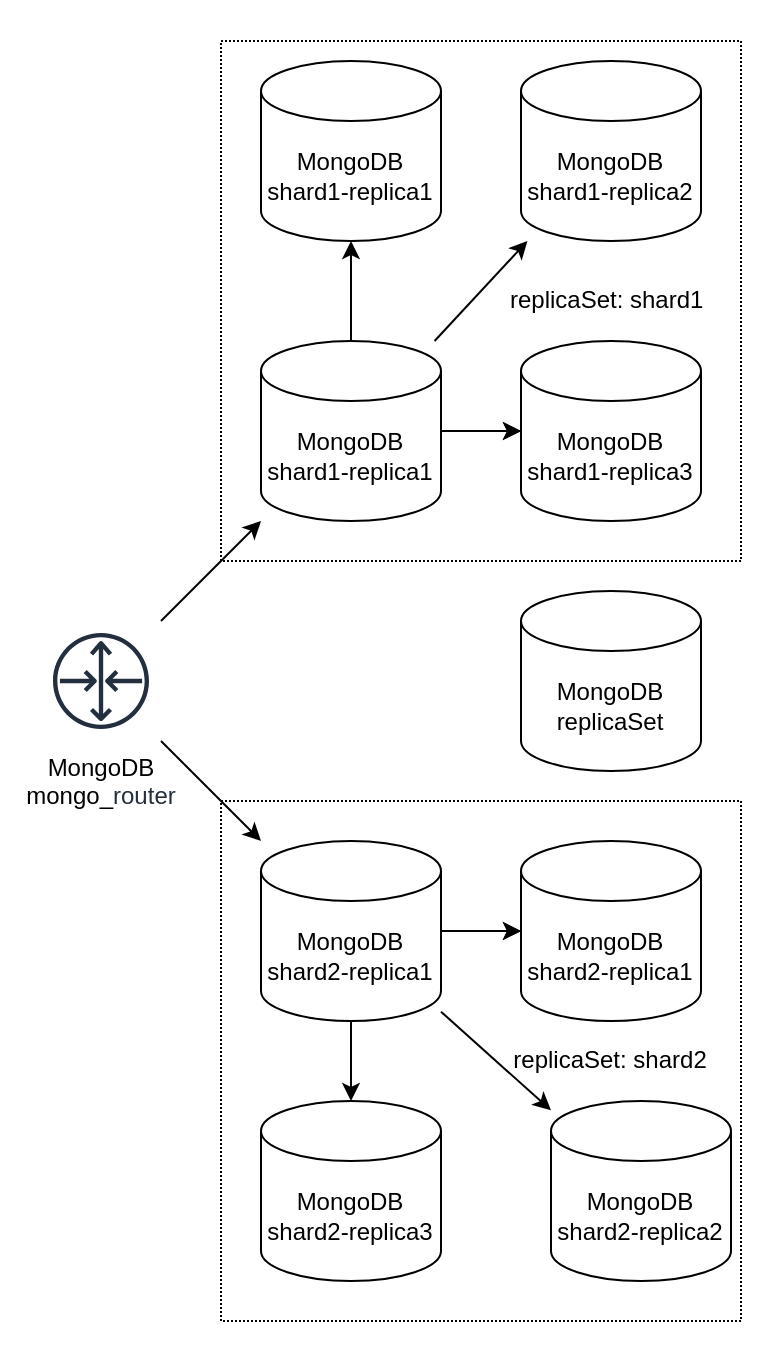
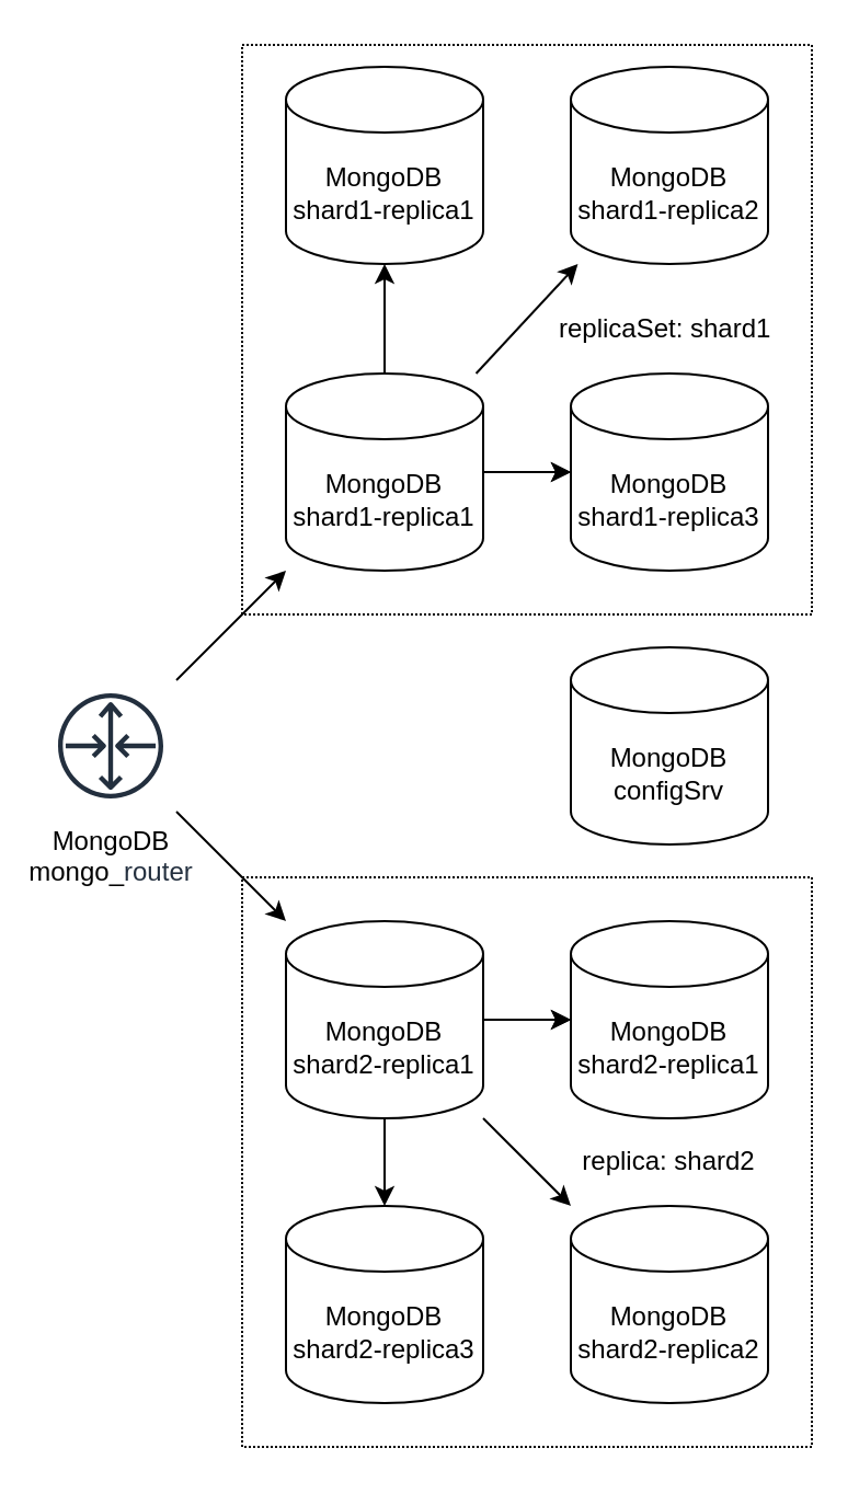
  <mxCell id="0" />
  <mxCell id="1" parent="0" />
- <mxCell id="2" value="&amp;nbsp; &amp;nbsp; &amp;nbsp; &amp;nbsp; &amp;nbsp; &amp;nbsp; &amp;nbsp; &amp;nbsp; &amp;nbsp; &amp;nbsp; &amp;nbsp; &amp;nbsp; &amp;nbsp; &amp;nbsp; &amp;nbsp; &amp;nbsp; &amp;nbsp; &amp;nbsp; &amp;nbsp; &amp;nbsp;replicaSet: shard2" style="whiteSpace=wrap;html=1;aspect=fixed;fillColor=none;dashed=1;dashPattern=1 1;" vertex="1" parent="1"><mxGeometry x="110" y="400" width="260" height="260" as="geometry" /></mxCell>
+ <mxCell id="2" value="&amp;nbsp; &amp;nbsp; &amp;nbsp; &amp;nbsp; &amp;nbsp; &amp;nbsp; &amp;nbsp; &amp;nbsp; &amp;nbsp; &amp;nbsp; &amp;nbsp; &amp;nbsp; &amp;nbsp; &amp;nbsp; &amp;nbsp; &amp;nbsp; &amp;nbsp; &amp;nbsp; &amp;nbsp; &amp;nbsp;replica: shard2" style="whiteSpace=wrap;html=1;aspect=fixed;fillColor=none;dashed=1;dashPattern=1 1;" vertex="1" parent="1"><mxGeometry x="110" y="400" width="260" height="260" as="geometry" /></mxCell>
  <mxCell id="3" value="&amp;nbsp; &amp;nbsp; &amp;nbsp; &amp;nbsp; &amp;nbsp; &amp;nbsp; &amp;nbsp; &amp;nbsp; &amp;nbsp; &amp;nbsp; &amp;nbsp; &amp;nbsp; &amp;nbsp; &amp;nbsp; &amp;nbsp; &amp;nbsp; &amp;nbsp; &amp;nbsp; &amp;nbsp; replicaSet: shard1" style="whiteSpace=wrap;html=1;aspect=fixed;fillColor=none;dashed=1;dashPattern=1 1;" vertex="1" parent="1"><mxGeometry x="110" width="260" height="260" as="geometry" y="20" /></mxCell>
  <mxCell id="4" value="" style="edgeStyle=orthogonalEdgeStyle;rounded=0;orthogonalLoop=1;jettySize=auto;html=1;" edge="1" parent="1" source="7" target="17"><mxGeometry relative="1" as="geometry" /></mxCell>
  <mxCell id="5" value="" style="rounded=0;orthogonalLoop=1;jettySize=auto;html=1;" edge="1" parent="1" source="7" target="18"><mxGeometry relative="1" as="geometry" /></mxCell>
  <mxCell id="6" value="" style="edgeStyle=orthogonalEdgeStyle;rounded=0;orthogonalLoop=1;jettySize=auto;html=1;" edge="1" parent="1" source="7" target="20"><mxGeometry relative="1" as="geometry" /></mxCell>
  <mxCell id="7" value="MongoDB&lt;br&gt;shard1-replica1" style="shape=cylinder3;whiteSpace=wrap;html=1;boundedLbl=1;backgroundOutline=1;size=15;" parent="1" vertex="1"><mxGeometry x="130" y="170" width="90" height="90" as="geometry" /></mxCell>
  <mxCell id="8" value="" style="rounded=0;orthogonalLoop=1;jettySize=auto;html=1;" edge="1" parent="1" source="10" target="7"><mxGeometry relative="1" as="geometry"><mxPoint x="50" y="230" as="targetPoint" /></mxGeometry></mxCell>
  <mxCell id="9" value="" style="rounded=0;orthogonalLoop=1;jettySize=auto;html=1;" edge="1" parent="1" source="10" target="15"><mxGeometry relative="1" as="geometry"><mxPoint x="50" y="450" as="targetPoint" /></mxGeometry></mxCell>
  <mxCell id="10" value="&lt;span style=&quot;color: rgb(0, 0, 0); text-wrap: wrap;&quot;&gt;MongoDB&lt;/span&gt;&lt;br style=&quot;color: rgb(0, 0, 0); text-wrap: wrap;&quot;&gt;&lt;span style=&quot;color: rgb(0, 0, 0); text-wrap: wrap;&quot;&gt;mongo_&lt;/span&gt;router" style="sketch=0;outlineConnect=0;fontColor=#232F3E;gradientColor=none;strokeColor=#232F3E;fillColor=#ffffff;dashed=0;verticalLabelPosition=bottom;verticalAlign=top;align=center;html=1;fontSize=12;fontStyle=0;aspect=fixed;shape=mxgraph.aws4.resourceIcon;resIcon=mxgraph.aws4.router;" vertex="1" parent="1"><mxGeometry x="20" y="310" width="60" height="60" as="geometry" /></mxCell>
  <mxCell id="11" value="" style="edgeStyle=orthogonalEdgeStyle;rounded=0;orthogonalLoop=1;jettySize=auto;html=1;" edge="1" parent="1" source="15" target="21"><mxGeometry relative="1" as="geometry" /></mxCell>
  <mxCell id="12" value="" style="edgeStyle=orthogonalEdgeStyle;rounded=0;orthogonalLoop=1;jettySize=auto;html=1;" edge="1" parent="1" source="15" target="21"><mxGeometry relative="1" as="geometry" /></mxCell>
  <mxCell id="13" value="" style="edgeStyle=orthogonalEdgeStyle;rounded=0;orthogonalLoop=1;jettySize=auto;html=1;" edge="1" parent="1" source="15" target="23"><mxGeometry relative="1" as="geometry" /></mxCell>
  <mxCell id="14" value="" style="rounded=0;orthogonalLoop=1;jettySize=auto;html=1;" edge="1" parent="1" source="15" target="22"><mxGeometry relative="1" as="geometry"><mxPoint x="440" y="485" as="targetPoint" /></mxGeometry></mxCell>
  <mxCell id="15" value="MongoDB&lt;br&gt;shard2-replica1" style="shape=cylinder3;whiteSpace=wrap;html=1;boundedLbl=1;backgroundOutline=1;size=15;" vertex="1" parent="1"><mxGeometry x="130" y="420" width="90" height="90" as="geometry" /></mxCell>
- <mxCell id="16" value="MongoDB&lt;br&gt;replicaSet" style="shape=cylinder3;whiteSpace=wrap;html=1;boundedLbl=1;backgroundOutline=1;size=15;" vertex="1" parent="1"><mxGeometry x="260" y="295" width="90" height="90" as="geometry" /></mxCell>
+ <mxCell id="16" value="MongoDB&lt;br&gt;configSrv" style="shape=cylinder3;whiteSpace=wrap;html=1;boundedLbl=1;backgroundOutline=1;size=15;" vertex="1" parent="1"><mxGeometry x="260" y="295" width="90" height="90" as="geometry" /></mxCell>
  <mxCell id="17" value="MongoDB&lt;br&gt;shard1-replica1" style="shape=cylinder3;whiteSpace=wrap;html=1;boundedLbl=1;backgroundOutline=1;size=15;" vertex="1" parent="1"><mxGeometry x="130" y="30" width="90" height="90" as="geometry" /></mxCell>
  <mxCell id="18" value="MongoDB&lt;br&gt;shard1-replica2" style="shape=cylinder3;whiteSpace=wrap;html=1;boundedLbl=1;backgroundOutline=1;size=15;" vertex="1" parent="1"><mxGeometry x="260" y="30" width="90" height="90" as="geometry" /></mxCell>
  <mxCell id="19" value="" style="edgeStyle=orthogonalEdgeStyle;rounded=0;orthogonalLoop=1;jettySize=auto;html=1;curved=1;" edge="1" parent="1" source="7" target="20"><mxGeometry relative="1" as="geometry"><mxPoint x="220" y="215" as="sourcePoint" /><mxPoint x="305" y="120" as="targetPoint" /></mxGeometry></mxCell>
  <mxCell id="20" value="MongoDB&lt;br&gt;shard1-replica3" style="shape=cylinder3;whiteSpace=wrap;html=1;boundedLbl=1;backgroundOutline=1;size=15;" vertex="1" parent="1"><mxGeometry x="260" y="170" width="90" height="90" as="geometry" /></mxCell>
  <mxCell id="21" value="MongoDB&lt;br&gt;shard2-replica1" style="shape=cylinder3;whiteSpace=wrap;html=1;boundedLbl=1;backgroundOutline=1;size=15;" vertex="1" parent="1"><mxGeometry x="260" y="420" width="90" height="90" as="geometry" /></mxCell>
- <mxCell id="22" value="MongoDB&lt;br&gt;shard2-replica2" style="shape=cylinder3;whiteSpace=wrap;html=1;boundedLbl=1;backgroundOutline=1;size=15;" vertex="1" parent="1"><mxGeometry x="275" y="550" width="90" height="90" as="geometry" /></mxCell>
+ <mxCell id="22" value="MongoDB&lt;br&gt;shard2-replica2" style="shape=cylinder3;whiteSpace=wrap;html=1;boundedLbl=1;backgroundOutline=1;size=15;" vertex="1" parent="1"><mxGeometry x="260" y="550" width="90" height="90" as="geometry" /></mxCell>
  <mxCell id="23" value="MongoDB&lt;br&gt;shard2-replica3" style="shape=cylinder3;whiteSpace=wrap;html=1;boundedLbl=1;backgroundOutline=1;size=15;" vertex="1" parent="1"><mxGeometry x="130" y="550" width="90" height="90" as="geometry" /></mxCell>
